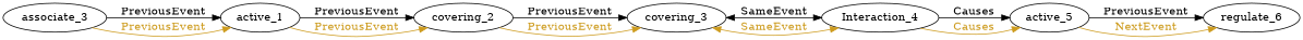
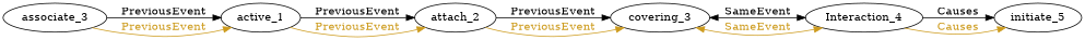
  digraph {
    rankdir=LR
    edge [color=Black fontcolor=black]
    n1 [label=associate_3]
    n2 [label=active_1]
-   n3 [label=covering_2]
+   n3 [label=attach_2]
    n4 [label=covering_3]
    n5 [label=Interaction_4]
-   n6 [label=active_5]
-   n7 [label=regulate_6]
+   n6 [label=initiate_5]
    n1 -> n2 [label=PreviousEvent]
    n1 -> n2 [color=goldenrod3 fontcolor=goldenrod3 label=PreviousEvent]
    n2 -> n3 [label=PreviousEvent]
    n2 -> n3 [color=goldenrod3 fontcolor=goldenrod3 label=PreviousEvent]
    n3 -> n4 [label=PreviousEvent]
    n3 -> n4 [color=goldenrod3 fontcolor=goldenrod3 label=PreviousEvent]
    n4 -> n5 [dir=both label=SameEvent]
    n4 -> n5 [color=goldenrod3 dir=both fontcolor=goldenrod3 label=SameEvent]
    n5 -> n6 [label=Causes]
    n5 -> n6 [color=goldenrod3 fontcolor=goldenrod3 label=Causes]
-   n6 -> n7 [label=PreviousEvent]
-   n6 -> n7 [color=goldenrod3 fontcolor=goldenrod3 label=NextEvent]
  }
